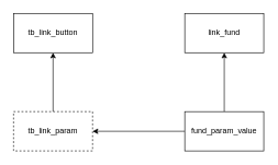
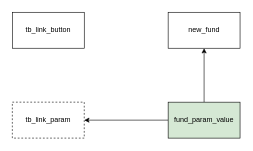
  <mxCell id="0" />
  <mxCell id="1" parent="0" />
  <mxCell id="2" value="tb_link_button" style="rounded=0;whiteSpace=wrap;html=1;" vertex="1" parent="1"><mxGeometry x="20" y="20" width="120" height="60" as="geometry" /></mxCell>
- <mxCell id="3" style="edgeStyle=orthogonalEdgeStyle;rounded=0;orthogonalLoop=1;jettySize=auto;html=1;entryX=0.5;entryY=1;entryDx=0;entryDy=0;" edge="1" parent="1" source="4" target="2"><mxGeometry relative="1" as="geometry" /></mxCell>
  <mxCell id="4" value="tb_link_param" style="rounded=0;whiteSpace=wrap;html=1;dashed=1;" vertex="1" parent="1"><mxGeometry x="20" y="170" width="120" height="60" as="geometry" /></mxCell>
- <mxCell id="5" value="link_fund" style="rounded=0;whiteSpace=wrap;html=1;" vertex="1" parent="1"><mxGeometry x="280" y="20" width="120" height="60" as="geometry" /></mxCell>
+ <mxCell id="5" value="new_fund" style="rounded=0;whiteSpace=wrap;html=1;" vertex="1" parent="1"><mxGeometry x="280" y="20" width="120" height="60" as="geometry" /></mxCell>
  <mxCell id="6" style="edgeStyle=orthogonalEdgeStyle;rounded=0;orthogonalLoop=1;jettySize=auto;html=1;" edge="1" parent="1" source="8" target="5"><mxGeometry relative="1" as="geometry" /></mxCell>
  <mxCell id="7" style="edgeStyle=orthogonalEdgeStyle;rounded=0;orthogonalLoop=1;jettySize=auto;html=1;" edge="1" parent="1" source="8" target="4"><mxGeometry relative="1" as="geometry" /></mxCell>
- <mxCell id="8" value="fund_param_value" style="rounded=0;whiteSpace=wrap;html=1;" vertex="1" parent="1"><mxGeometry x="280" y="170" width="120" height="60" as="geometry" /></mxCell>
+ <mxCell id="8" value="fund_param_value" style="rounded=0;whiteSpace=wrap;html=1;fillColor=#d5e8d4;" vertex="1" parent="1"><mxGeometry x="280" y="170" width="120" height="60" as="geometry" /></mxCell>
